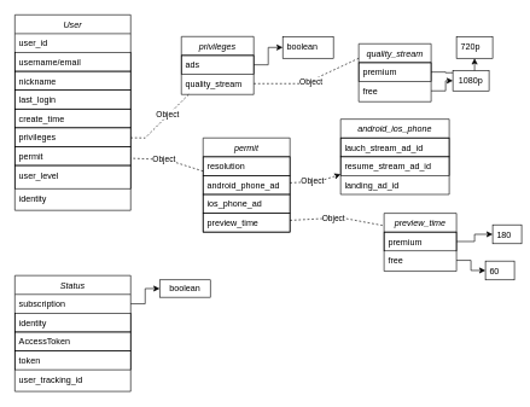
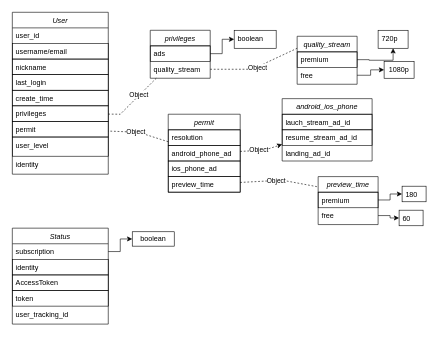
  <mxCell id="0" />
  <mxCell id="1" parent="0" />
  <mxCell id="2" value="User" style="swimlane;fontStyle=2;align=center;verticalAlign=top;childLayout=stackLayout;horizontal=1;startSize=26;horizontalStack=0;resizeParent=1;resizeLast=0;collapsible=1;marginBottom=0;rounded=0;shadow=0;strokeWidth=1;" vertex="1" parent="1"><mxGeometry x="20" y="20" width="160" height="270" as="geometry"><mxRectangle x="230" y="140" width="160" height="26" as="alternateBounds" /></mxGeometry></mxCell>
  <mxCell id="3" value="user_id" style="text;align=left;verticalAlign=top;spacingLeft=4;spacingRight=4;overflow=hidden;rotatable=0;points=[[0,0.5],[1,0.5]];portConstraint=eastwest;" vertex="1" parent="2"><mxGeometry y="26" width="160" height="26" as="geometry" /></mxCell>
  <mxCell id="4" value="username/email" style="text;align=left;verticalAlign=top;spacingLeft=4;spacingRight=4;overflow=hidden;rotatable=0;points=[[0,0.5],[1,0.5]];portConstraint=eastwest;rounded=0;shadow=0;html=0;strokeColor=default;" vertex="1" parent="2"><mxGeometry y="52" width="160" height="26" as="geometry" /></mxCell>
  <mxCell id="5" value="nickname" style="text;align=left;verticalAlign=top;spacingLeft=4;spacingRight=4;overflow=hidden;rotatable=0;points=[[0,0.5],[1,0.5]];portConstraint=eastwest;rounded=0;shadow=0;html=0;strokeColor=default;" vertex="1" parent="2"><mxGeometry y="78" width="160" height="26" as="geometry" /></mxCell>
  <mxCell id="6" value="last_login" style="text;align=left;verticalAlign=top;spacingLeft=4;spacingRight=4;overflow=hidden;rotatable=0;points=[[0,0.5],[1,0.5]];portConstraint=eastwest;rounded=0;shadow=0;html=0;strokeColor=default;" vertex="1" parent="2"><mxGeometry y="104" width="160" height="26" as="geometry" /></mxCell>
  <mxCell id="7" value="create_time" style="text;align=left;verticalAlign=top;spacingLeft=4;spacingRight=4;overflow=hidden;rotatable=0;points=[[0,0.5],[1,0.5]];portConstraint=eastwest;rounded=0;shadow=0;html=0;strokeColor=default;" vertex="1" parent="2"><mxGeometry y="130" width="160" height="26" as="geometry" /></mxCell>
  <mxCell id="8" value="privileges" style="text;align=left;verticalAlign=top;spacingLeft=4;spacingRight=4;overflow=hidden;rotatable=0;points=[[0,0.5],[1,0.5]];portConstraint=eastwest;rounded=0;shadow=0;html=0;strokeColor=default;" vertex="1" parent="2"><mxGeometry y="156" width="160" height="26" as="geometry" /></mxCell>
  <mxCell id="9" value="permit" style="text;align=left;verticalAlign=top;spacingLeft=4;spacingRight=4;overflow=hidden;rotatable=0;points=[[0,0.5],[1,0.5]];portConstraint=eastwest;rounded=0;shadow=0;html=0;strokeColor=default;" vertex="1" parent="2"><mxGeometry y="182" width="160" height="26" as="geometry" /></mxCell>
  <mxCell id="10" value="user_level" style="text;align=left;verticalAlign=top;spacingLeft=4;spacingRight=4;overflow=hidden;rotatable=0;points=[[0,0.5],[1,0.5]];portConstraint=eastwest;rounded=0;shadow=0;html=0;strokeColor=default;" vertex="1" parent="2"><mxGeometry y="208" width="160" height="32" as="geometry" /></mxCell>
  <mxCell id="11" value="identity" style="text;align=left;verticalAlign=top;spacingLeft=4;spacingRight=4;overflow=hidden;rotatable=0;points=[[0,0.5],[1,0.5]];portConstraint=eastwest;rounded=0;shadow=0;html=0;strokeColor=none;" vertex="1" parent="2"><mxGeometry y="240" width="160" height="30" as="geometry" /></mxCell>
  <mxCell id="12" value="privileges" style="swimlane;fontStyle=2;align=center;verticalAlign=top;childLayout=stackLayout;horizontal=1;startSize=26;horizontalStack=0;resizeParent=1;resizeLast=0;collapsible=1;marginBottom=0;rounded=0;shadow=0;strokeWidth=1;" vertex="1" parent="1"><mxGeometry x="250" y="50" width="100" height="80" as="geometry"><mxRectangle x="230" y="140" width="160" height="26" as="alternateBounds" /></mxGeometry></mxCell>
  <mxCell id="13" value="ads" style="text;align=left;verticalAlign=top;spacingLeft=4;spacingRight=4;overflow=hidden;rotatable=0;points=[[0,0.5],[1,0.5]];portConstraint=eastwest;strokeColor=default;" vertex="1" parent="12"><mxGeometry y="26" width="100" height="26" as="geometry" /></mxCell>
  <mxCell id="14" value="quality_stream" style="text;align=left;verticalAlign=top;spacingLeft=4;spacingRight=4;overflow=hidden;rotatable=0;points=[[0,0.5],[1,0.5]];portConstraint=eastwest;" vertex="1" parent="12"><mxGeometry y="52" width="100" height="26" as="geometry" /></mxCell>
  <mxCell id="15" value="permit" style="swimlane;fontStyle=2;align=center;verticalAlign=top;childLayout=stackLayout;horizontal=1;startSize=26;horizontalStack=0;resizeParent=1;resizeLast=0;collapsible=1;marginBottom=0;rounded=0;shadow=0;strokeWidth=1;" vertex="1" parent="1"><mxGeometry x="280" y="190" width="120" height="130" as="geometry"><mxRectangle x="230" y="140" width="160" height="26" as="alternateBounds" /></mxGeometry></mxCell>
  <mxCell id="16" value="resolution" style="text;align=left;verticalAlign=top;spacingLeft=4;spacingRight=4;overflow=hidden;rotatable=0;points=[[0,0.5],[1,0.5]];portConstraint=eastwest;strokeColor=default;" vertex="1" parent="15"><mxGeometry y="26" width="120" height="26" as="geometry" /></mxCell>
  <mxCell id="17" value="android_phone_ad" style="text;align=left;verticalAlign=top;spacingLeft=4;spacingRight=4;overflow=hidden;rotatable=0;points=[[0,0.5],[1,0.5]];portConstraint=eastwest;strokeColor=default;" vertex="1" parent="15"><mxGeometry y="52" width="120" height="26" as="geometry" /></mxCell>
  <mxCell id="18" value="ios_phone_ad" style="text;align=left;verticalAlign=top;spacingLeft=4;spacingRight=4;overflow=hidden;rotatable=0;points=[[0,0.5],[1,0.5]];portConstraint=eastwest;strokeColor=default;" vertex="1" parent="15"><mxGeometry y="78" width="120" height="26" as="geometry" /></mxCell>
  <mxCell id="19" value="preview_time" style="text;align=left;verticalAlign=top;spacingLeft=4;spacingRight=4;overflow=hidden;rotatable=0;points=[[0,0.5],[1,0.5]];portConstraint=eastwest;strokeColor=default;" vertex="1" parent="15"><mxGeometry y="104" width="120" height="26" as="geometry" /></mxCell>
  <mxCell id="20" value="" style="endArrow=none;dashed=1;html=1;rounded=0;" edge="1" parent="1" source="15" target="9"><mxGeometry width="50" height="50" relative="1" as="geometry"><mxPoint x="-80" y="270" as="sourcePoint" /><mxPoint x="-30" y="220" as="targetPoint" /><Array as="points"><mxPoint x="230" y="220" /></Array></mxGeometry></mxCell>
  <mxCell id="21" value="Object" style="edgeLabel;html=1;align=center;verticalAlign=middle;resizable=0;points=[];" vertex="1" connectable="0" parent="20"><mxGeometry x="0.109" y="-1" relative="1" as="geometry"><mxPoint as="offset" /></mxGeometry></mxCell>
  <mxCell id="22" value="" style="endArrow=none;dashed=1;html=1;rounded=0;" edge="1" parent="1" source="12" target="8"><mxGeometry width="50" height="50" relative="1" as="geometry"><mxPoint x="250" y="180" as="sourcePoint" /><mxPoint x="-30" y="135" as="targetPoint" /><Array as="points"><mxPoint x="200" y="190" /></Array></mxGeometry></mxCell>
  <mxCell id="23" value="Object" style="edgeLabel;html=1;align=center;verticalAlign=middle;resizable=0;points=[];" vertex="1" connectable="0" parent="22"><mxGeometry x="-0.234" y="-2" relative="1" as="geometry"><mxPoint as="offset" /></mxGeometry></mxCell>
  <mxCell id="24" value="android_ios_phone" style="swimlane;fontStyle=2;align=center;verticalAlign=top;childLayout=stackLayout;horizontal=1;startSize=26;horizontalStack=0;resizeParent=1;resizeLast=0;collapsible=1;marginBottom=0;rounded=0;shadow=0;strokeWidth=1;" vertex="1" parent="1"><mxGeometry x="470" y="164" width="150" height="104" as="geometry"><mxRectangle x="230" y="140" width="160" height="26" as="alternateBounds" /></mxGeometry></mxCell>
  <mxCell id="25" value="lauch_stream_ad_id" style="text;align=left;verticalAlign=top;spacingLeft=4;spacingRight=4;overflow=hidden;rotatable=0;points=[[0,0.5],[1,0.5]];portConstraint=eastwest;strokeColor=default;" vertex="1" parent="24"><mxGeometry y="26" width="150" height="26" as="geometry" /></mxCell>
  <mxCell id="26" value="resume_stream_ad_id" style="text;align=left;verticalAlign=top;spacingLeft=4;spacingRight=4;overflow=hidden;rotatable=0;points=[[0,0.5],[1,0.5]];portConstraint=eastwest;strokeColor=default;" vertex="1" parent="24"><mxGeometry y="52" width="150" height="26" as="geometry" /></mxCell>
  <mxCell id="27" value="landing_ad_id" style="text;align=left;verticalAlign=top;spacingLeft=4;spacingRight=4;overflow=hidden;rotatable=0;points=[[0,0.5],[1,0.5]];portConstraint=eastwest;strokeColor=none;" vertex="1" parent="24"><mxGeometry y="78" width="150" height="26" as="geometry" /></mxCell>
  <mxCell id="28" value="" style="endArrow=classic;dashed=1;html=1;rounded=0;" edge="1" parent="1" source="17" target="24"><mxGeometry width="50" height="50" relative="1" as="geometry"><mxPoint x="300" y="240" as="sourcePoint" /><mxPoint x="450" y="255" as="targetPoint" /><Array as="points"><mxPoint x="440" y="250" /></Array></mxGeometry></mxCell>
  <mxCell id="29" value="Object" style="edgeLabel;html=1;align=center;verticalAlign=middle;resizable=0;points=[];" vertex="1" connectable="0" parent="28"><mxGeometry x="-0.145" y="1" relative="1" as="geometry"><mxPoint as="offset" /></mxGeometry></mxCell>
  <mxCell id="30" value="preview_time" style="swimlane;fontStyle=2;align=center;verticalAlign=top;childLayout=stackLayout;horizontal=1;startSize=26;horizontalStack=0;resizeParent=1;resizeLast=0;collapsible=1;marginBottom=0;rounded=0;shadow=0;strokeWidth=1;" vertex="1" parent="1"><mxGeometry x="530" y="294" width="100" height="80" as="geometry"><mxRectangle x="230" y="140" width="160" height="26" as="alternateBounds" /></mxGeometry></mxCell>
  <mxCell id="31" value="premium" style="text;align=left;verticalAlign=top;spacingLeft=4;spacingRight=4;overflow=hidden;rotatable=0;points=[[0,0.5],[1,0.5]];portConstraint=eastwest;strokeColor=default;" vertex="1" parent="30"><mxGeometry y="26" width="100" height="26" as="geometry" /></mxCell>
  <mxCell id="32" value="free" style="text;align=left;verticalAlign=top;spacingLeft=4;spacingRight=4;overflow=hidden;rotatable=0;points=[[0,0.5],[1,0.5]];portConstraint=eastwest;" vertex="1" parent="30"><mxGeometry y="52" width="100" height="26" as="geometry" /></mxCell>
  <mxCell id="33" value="" style="endArrow=none;dashed=1;html=1;rounded=0;entryX=0.007;entryY=0.216;entryDx=0;entryDy=0;entryPerimeter=0;" edge="1" parent="1" source="19" target="30"><mxGeometry width="50" height="50" relative="1" as="geometry"><mxPoint x="330" y="280" as="sourcePoint" /><mxPoint x="380" y="230" as="targetPoint" /><Array as="points"><mxPoint x="470" y="300" /></Array></mxGeometry></mxCell>
  <mxCell id="34" value="Object" style="edgeLabel;html=1;align=center;verticalAlign=middle;resizable=0;points=[];" vertex="1" connectable="0" parent="33"><mxGeometry x="-0.083" relative="1" as="geometry"><mxPoint as="offset" /></mxGeometry></mxCell>
- <mxCell id="35" value="180" style="text;align=left;verticalAlign=top;spacingLeft=4;spacingRight=4;overflow=hidden;rotatable=0;points=[[0,0.5],[1,0.5]];portConstraint=eastwest;strokeColor=default;" vertex="1" parent="1"><mxGeometry x="680" y="310" width="40" height="26" as="geometry" /></mxCell>
+ <mxCell id="35" value="180" style="text;align=left;verticalAlign=top;spacingLeft=4;spacingRight=4;overflow=hidden;rotatable=0;points=[[0,0.5],[1,0.5]];portConstraint=eastwest;strokeColor=default;" vertex="1" parent="1"><mxGeometry x="670" y="310" width="40" height="26" as="geometry" /></mxCell>
  <mxCell id="36" value="" style="edgeStyle=orthogonalEdgeStyle;rounded=0;orthogonalLoop=1;jettySize=auto;html=1;" edge="1" parent="1" source="31" target="35"><mxGeometry relative="1" as="geometry" /></mxCell>
- <mxCell id="37" value="60" style="text;align=left;verticalAlign=top;spacingLeft=4;spacingRight=4;overflow=hidden;rotatable=0;points=[[0,0.5],[1,0.5]];portConstraint=eastwest;strokeColor=default;" vertex="1" parent="1"><mxGeometry x="670" y="360" width="40" height="26" as="geometry" /></mxCell>
+ <mxCell id="37" value="60" style="text;align=left;verticalAlign=top;spacingLeft=4;spacingRight=4;overflow=hidden;rotatable=0;points=[[0,0.5],[1,0.5]];portConstraint=eastwest;strokeColor=default;" vertex="1" parent="1"><mxGeometry x="665" y="350" width="40" height="26" as="geometry" /></mxCell>
  <mxCell id="38" value="" style="edgeStyle=orthogonalEdgeStyle;rounded=0;orthogonalLoop=1;jettySize=auto;html=1;" edge="1" parent="1" source="32" target="37"><mxGeometry relative="1" as="geometry" /></mxCell>
  <mxCell id="39" value="boolean" style="whiteSpace=wrap;html=1;align=left;verticalAlign=top;fillColor=none;gradientColor=none;spacingLeft=4;spacingRight=4;" vertex="1" parent="1"><mxGeometry x="390" y="50" width="70" height="30" as="geometry" /></mxCell>
  <mxCell id="40" value="" style="edgeStyle=orthogonalEdgeStyle;rounded=0;orthogonalLoop=1;jettySize=auto;html=1;" edge="1" parent="1" source="13" target="39"><mxGeometry relative="1" as="geometry" /></mxCell>
  <mxCell id="41" value="quality_stream" style="swimlane;fontStyle=2;align=center;verticalAlign=top;childLayout=stackLayout;horizontal=1;startSize=26;horizontalStack=0;resizeParent=1;resizeLast=0;collapsible=1;marginBottom=0;rounded=0;shadow=0;strokeWidth=1;" vertex="1" parent="1"><mxGeometry x="495" y="60" width="100" height="80" as="geometry"><mxRectangle x="230" y="140" width="160" height="26" as="alternateBounds" /></mxGeometry></mxCell>
  <mxCell id="42" value="premium" style="text;align=left;verticalAlign=top;spacingLeft=4;spacingRight=4;overflow=hidden;rotatable=0;points=[[0,0.5],[1,0.5]];portConstraint=eastwest;strokeColor=default;" vertex="1" parent="41"><mxGeometry y="26" width="100" height="26" as="geometry" /></mxCell>
  <mxCell id="43" value="free" style="text;align=left;verticalAlign=top;spacingLeft=4;spacingRight=4;overflow=hidden;rotatable=0;points=[[0,0.5],[1,0.5]];portConstraint=eastwest;" vertex="1" parent="41"><mxGeometry y="52" width="100" height="26" as="geometry" /></mxCell>
  <mxCell id="44" value="" style="endArrow=none;dashed=1;html=1;rounded=0;entryX=0;entryY=0.25;entryDx=0;entryDy=0;" edge="1" parent="1" source="14" target="41"><mxGeometry width="50" height="50" relative="1" as="geometry"><mxPoint x="390" y="156" as="sourcePoint" /><mxPoint x="440" y="106" as="targetPoint" /><Array as="points"><mxPoint x="420" y="115" /></Array></mxGeometry></mxCell>
  <mxCell id="45" value="Object" style="edgeLabel;html=1;align=center;verticalAlign=middle;resizable=0;points=[];" vertex="1" connectable="0" parent="44"><mxGeometry x="0.035" relative="1" as="geometry"><mxPoint as="offset" /></mxGeometry></mxCell>
  <mxCell id="46" value="720p" style="whiteSpace=wrap;html=1;align=left;verticalAlign=top;fillColor=none;gradientColor=none;spacingLeft=4;spacingRight=4;" vertex="1" parent="1"><mxGeometry x="630" y="50" width="50" height="30" as="geometry" /></mxCell>
  <mxCell id="47" value="" style="edgeStyle=orthogonalEdgeStyle;rounded=0;orthogonalLoop=1;jettySize=auto;html=1;" edge="1" parent="1" source="42" target="46"><mxGeometry relative="1" as="geometry" /></mxCell>
- <mxCell id="48" value="1080p" style="whiteSpace=wrap;html=1;" vertex="1" parent="1"><mxGeometry x="625" y="97" width="50" height="28" as="geometry" /></mxCell>
+ <mxCell id="48" value="1080p" style="whiteSpace=wrap;html=1;" vertex="1" parent="1"><mxGeometry x="640" y="102" width="50" height="28" as="geometry" /></mxCell>
  <mxCell id="49" value="" style="edgeStyle=orthogonalEdgeStyle;rounded=0;orthogonalLoop=1;jettySize=auto;html=1;" edge="1" parent="1" source="43" target="48"><mxGeometry relative="1" as="geometry" /></mxCell>
  <mxCell id="50" value="Status" style="swimlane;fontStyle=2;align=center;verticalAlign=top;childLayout=stackLayout;horizontal=1;startSize=26;horizontalStack=0;resizeParent=1;resizeLast=0;collapsible=1;marginBottom=0;rounded=0;shadow=0;strokeWidth=1;" vertex="1" parent="1"><mxGeometry x="20" y="380" width="160" height="160" as="geometry"><mxRectangle x="230" y="140" width="160" height="26" as="alternateBounds" /></mxGeometry></mxCell>
  <mxCell id="51" value="subscription" style="text;align=left;verticalAlign=top;spacingLeft=4;spacingRight=4;overflow=hidden;rotatable=0;points=[[0,0.5],[1,0.5]];portConstraint=eastwest;" vertex="1" parent="50"><mxGeometry y="26" width="160" height="26" as="geometry" /></mxCell>
  <mxCell id="52" value="identity" style="text;align=left;verticalAlign=top;spacingLeft=4;spacingRight=4;overflow=hidden;rotatable=0;points=[[0,0.5],[1,0.5]];portConstraint=eastwest;rounded=0;shadow=0;html=0;strokeColor=default;" vertex="1" parent="50"><mxGeometry y="52" width="160" height="26" as="geometry" /></mxCell>
  <mxCell id="53" value="AccessToken" style="text;align=left;verticalAlign=top;spacingLeft=4;spacingRight=4;overflow=hidden;rotatable=0;points=[[0,0.5],[1,0.5]];portConstraint=eastwest;rounded=0;shadow=0;html=0;strokeColor=default;" vertex="1" parent="50"><mxGeometry y="78" width="160" height="26" as="geometry" /></mxCell>
  <mxCell id="54" value="token" style="text;align=left;verticalAlign=top;spacingLeft=4;spacingRight=4;overflow=hidden;rotatable=0;points=[[0,0.5],[1,0.5]];portConstraint=eastwest;rounded=0;shadow=0;html=0;strokeColor=default;" vertex="1" parent="50"><mxGeometry y="104" width="160" height="26" as="geometry" /></mxCell>
  <mxCell id="55" value="user_tracking_id" style="text;align=left;verticalAlign=top;spacingLeft=4;spacingRight=4;overflow=hidden;rotatable=0;points=[[0,0.5],[1,0.5]];portConstraint=eastwest;rounded=0;shadow=0;html=0;strokeColor=none;" vertex="1" parent="50"><mxGeometry y="130" width="160" height="26" as="geometry" /></mxCell>
  <mxCell id="56" value="boolean" style="whiteSpace=wrap;html=1;" vertex="1" parent="1"><mxGeometry x="220" y="386" width="70" height="24" as="geometry" /></mxCell>
  <mxCell id="57" value="" style="edgeStyle=orthogonalEdgeStyle;rounded=0;orthogonalLoop=1;jettySize=auto;html=1;" edge="1" parent="1" source="51" target="56"><mxGeometry relative="1" as="geometry" /></mxCell>
